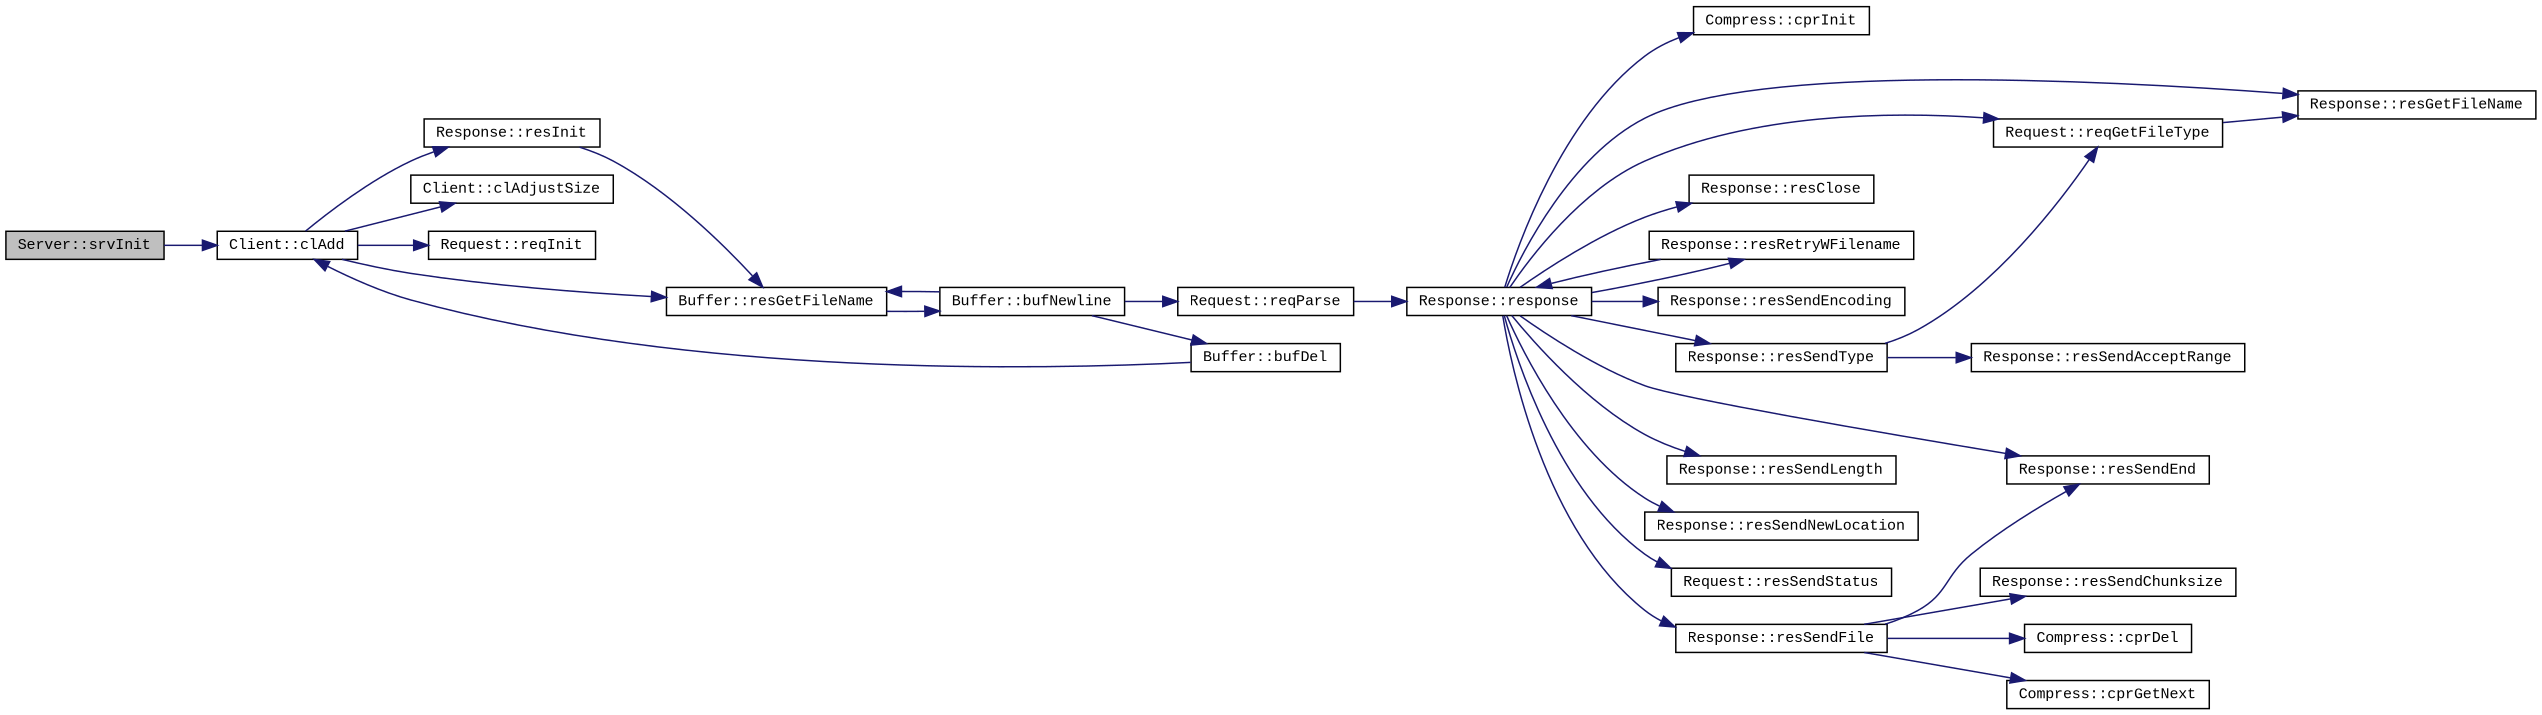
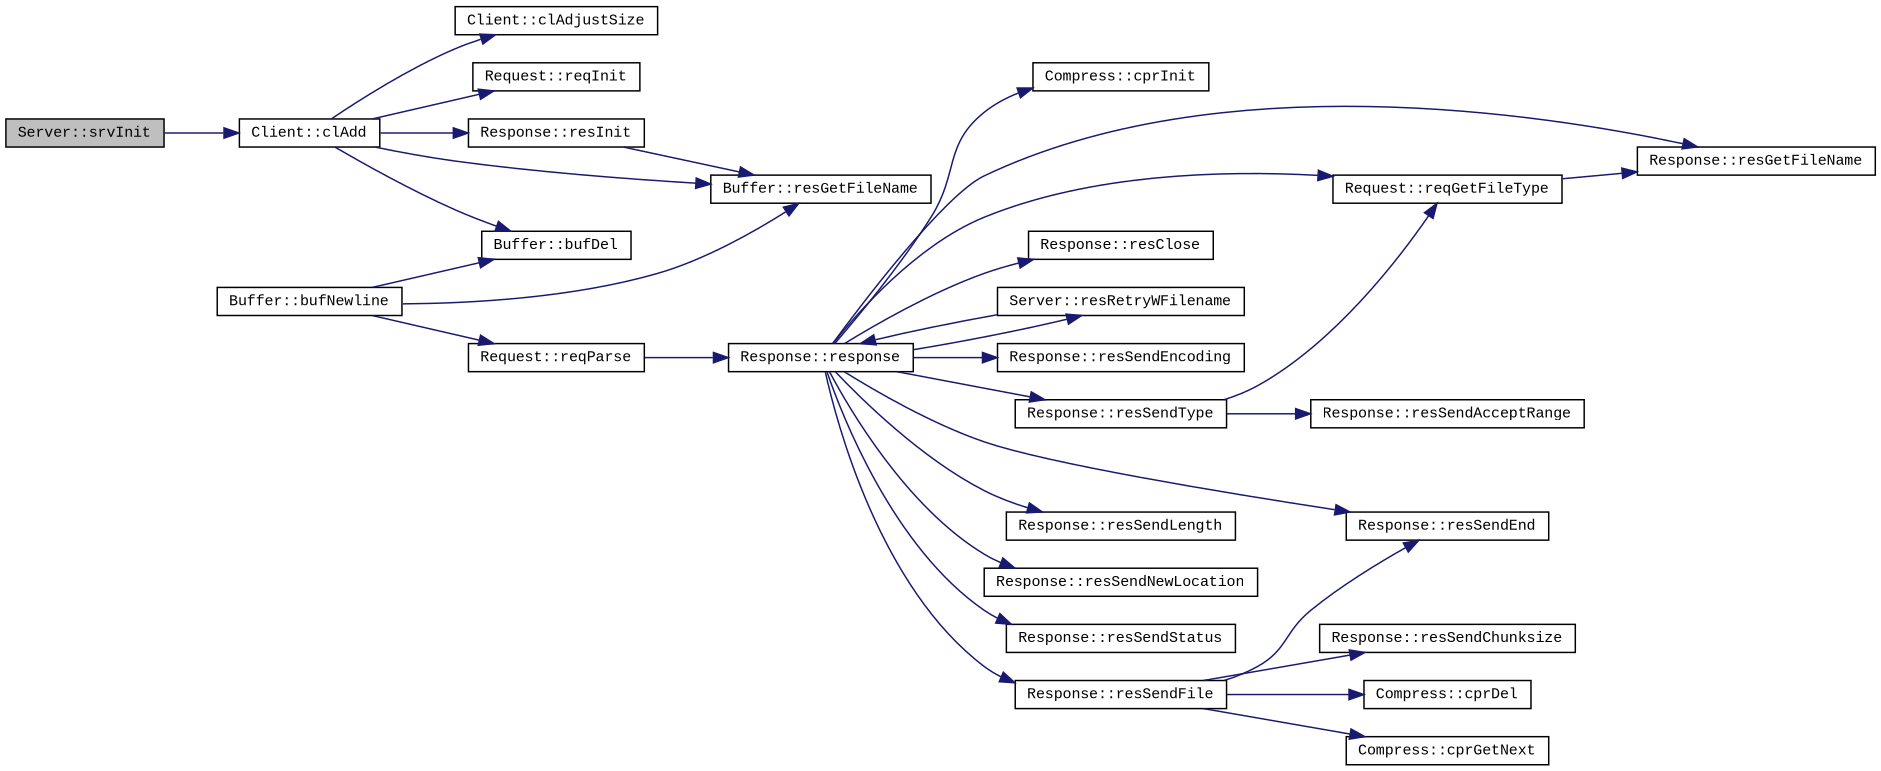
  digraph {
    fontname="Liberation Mono"
    rankdir=LR
    node [color=black fontname="Liberation Mono" fontsize=10 shape=record]
    edge [color=midnightblue fontname="Liberation Mono" fontsize=10 labelfontname=FreeSans labelfontsize=10 style=solid]
    n1 [fillcolor=grey75 fontcolor=black height=0.2 label="Server::srvInit" style=filled width=0.4]
    n2 [height=0.2 label="Client::clAdd" width=0.4]
    n3 [height=0.2 label="Buffer::bufDel" width=0.4]
    n4 [height=0.2 label="Buffer::resGetFileName" width=0.4]
    n5 [height=0.2 label="Client::clAdjustSize" width=0.4]
    n6 [height=0.2 label="Request::reqInit" width=0.4]
    n7 [height=0.2 label="Response::resInit" width=0.4]
    n8 [height=0.2 label="Buffer::bufNewline" width=0.4]
    n9 [height=0.2 label="Request::reqParse" width=0.4]
    n10 [height=0.2 label="Response::response" width=0.4]
    n11 [height=0.2 label="Compress::cprInit" width=0.4]
    n12 [height=0.2 label="Request::reqGetFileType" width=0.4]
    n13 [height=0.2 label="Response::resGetFileName" width=0.4]
    n14 [height=0.2 label="Response::resClose" width=0.4]
-   n15 [height=0.2 label="Response::resRetryWFilename" width=0.4]
+   n15 [height=0.2 label="Server::resRetryWFilename" width=0.4]
    n16 [height=0.2 label="Response::resSendEncoding" width=0.4]
    n17 [height=0.2 label="Response::resSendEnd" width=0.4]
    n18 [height=0.2 label="Response::resSendFile" width=0.4]
    n19 [height=0.2 label="Response::resSendLength" width=0.4]
    n20 [height=0.2 label="Response::resSendNewLocation" width=0.4]
-   n21 [height=0.2 label="Request::resSendStatus" width=0.4]
+   n21 [height=0.2 label="Response::resSendStatus" width=0.4]
    n22 [height=0.2 label="Response::resSendType" width=0.4]
    n23 [height=0.2 label="Compress::cprDel" width=0.4]
    n24 [height=0.2 label="Compress::cprGetNext" width=0.4]
    n25 [height=0.2 label="Response::resSendChunksize" width=0.4]
    n26 [height=0.2 label="Response::resSendAcceptRange" width=0.4]
    n1 -> n2
-   n3 -> n2
+   n2 -> n3
    n2 -> n4
    n2 -> n5
    n2 -> n6
    n2 -> n7
-   n4 -> n8
    n7 -> n4
    n8 -> n3
    n8 -> n4
    n8 -> n9
    n9 -> n10
    n10 -> n11
    n10 -> n12
    n10 -> n13
    n10 -> n14
    n10 -> n15
    n10 -> n16
    n10 -> n17
    n10 -> n18
    n10 -> n19
    n10 -> n20
    n10 -> n21
    n10 -> n22
    n12 -> n13
    n15 -> n10
    n18 -> n17
    n18 -> n23
    n18 -> n24
    n18 -> n25
    n22 -> n12
    n22 -> n26
  }
